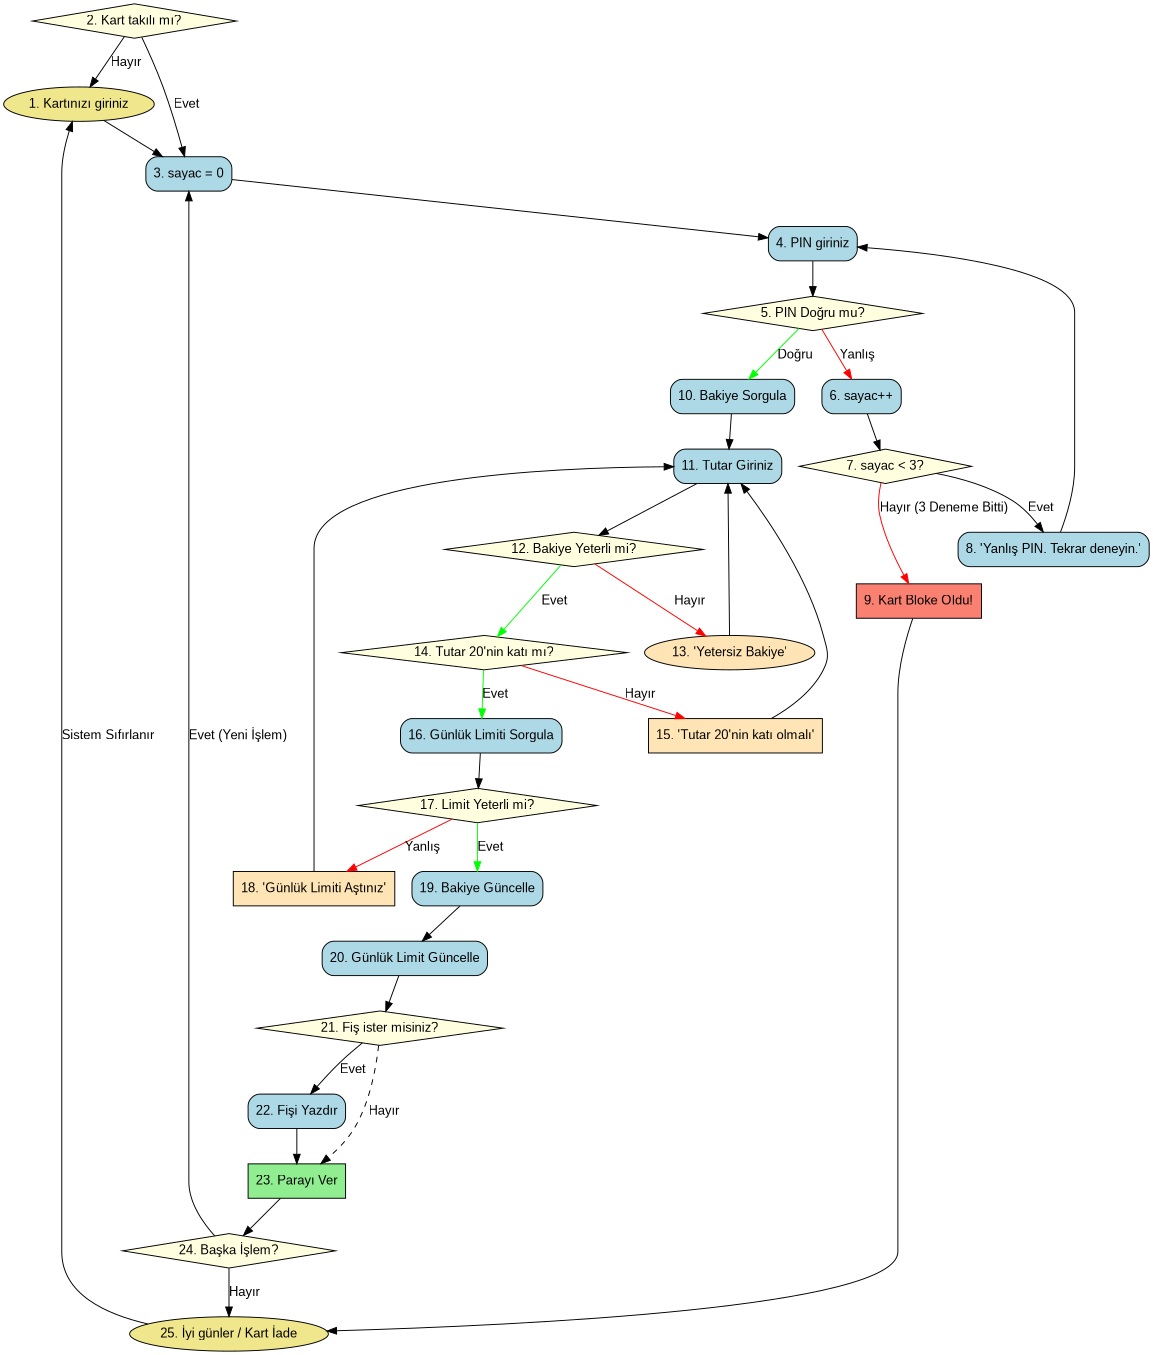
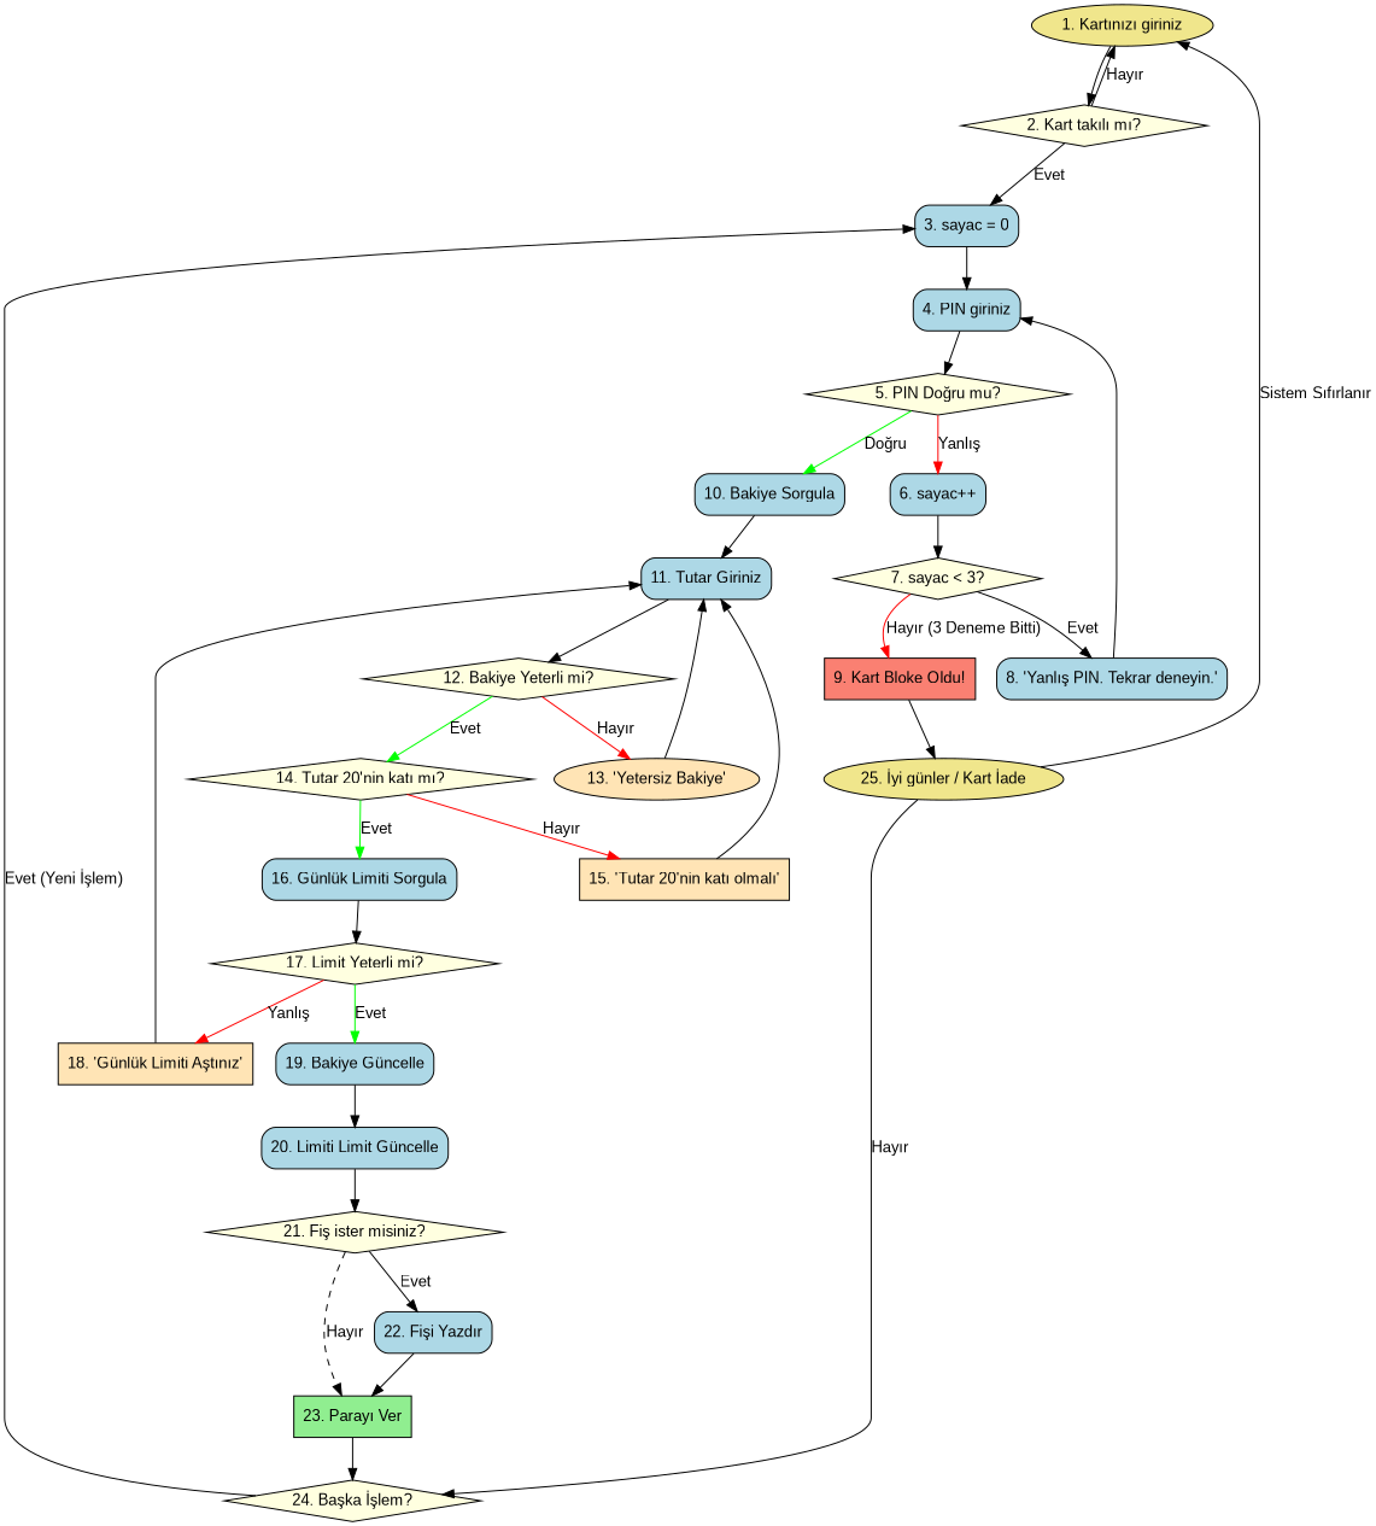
  digraph {
    rankdir=TB
    node [fillcolor=lightblue fontname=Arial shape=box style=filled]
    edge [fontname=Arial]
    n1 [fillcolor=khaki label="1. Kartınızı giriniz" shape=ellipse]
    n2 [fillcolor=lightyellow label="2. Kart takılı mı?" shape=diamond]
    n3 [label="3. sayac = 0" style="rounded,filled"]
    n4 [label="4. PIN giriniz" style="rounded,filled"]
    n5 [fillcolor=lightyellow label="5. PIN Doğru mu?" shape=diamond]
    n6 [label="6. sayac++" style="rounded,filled"]
    n7 [label="10. Bakiye Sorgula" style="rounded,filled"]
    n8 [fillcolor=lightyellow label="7. sayac < 3?" shape=diamond]
    n9 [label="11. Tutar Giriniz" style="rounded,filled"]
    n10 [label="8. 'Yanlış PIN. Tekrar deneyin.'" style="rounded,filled"]
    n11 [fillcolor=salmon label="9. Kart Bloke Oldu!"]
    n12 [fillcolor=khaki label="25. İyi günler / Kart İade" shape=ellipse]
    n13 [fillcolor=lightyellow label="12. Bakiye Yeterli mi?" shape=diamond]
    n14 [fillcolor=moccasin label="13. 'Yetersiz Bakiye'" shape=ellipse]
    n15 [fillcolor=lightyellow label="14. Tutar 20'nin katı mı?" shape=diamond]
    n16 [fillcolor=moccasin label="15. 'Tutar 20'nin katı olmalı'"]
    n17 [label="16. Günlük Limiti Sorgula" style="rounded,filled"]
    n18 [fillcolor=lightyellow label="17. Limit Yeterli mi?" shape=diamond]
    n19 [fillcolor=moccasin label="18. 'Günlük Limiti Aştınız'"]
    n20 [label="19. Bakiye Güncelle" style="rounded,filled"]
-   n21 [label="20. Günlük Limit Güncelle" style="rounded,filled"]
+   n21 [label="20. Limiti Limit Güncelle" style="rounded,filled"]
    n22 [fillcolor=lightyellow label="21. Fiş ister misiniz?" shape=diamond]
    n23 [label="22. Fişi Yazdır" style="rounded,filled"]
    n24 [fillcolor=lightgreen label="23. Parayı Ver"]
    n25 [fillcolor=lightyellow label="24. Başka İşlem?" shape=diamond]
-   n1 -> n3
+   n1 -> n2
    n2 -> n1 [label="Hayır"]
    n2 -> n3 [label=Evet]
    n3 -> n4
    n4 -> n5
    n5 -> n6 [color=red label="Yanlış"]
    n5 -> n7 [color=green label="Doğru"]
    n6 -> n8
    n7 -> n9
    n8 -> n10 [label=Evet]
    n8 -> n11 [color=red label="Hayır (3 Deneme Bitti)"]
    n9 -> n13
    n10 -> n4
    n11 -> n12
    n12 -> n1 [label="Sistem Sıfırlanır"]
    n13 -> n14 [color=red label="Hayır"]
    n13 -> n15 [color=green label=Evet]
    n14 -> n9
    n15 -> n16 [color=red label="Hayır"]
    n15 -> n17 [color=green label=Evet]
    n16 -> n9
    n17 -> n18
    n18 -> n19 [color=red label="Yanlış"]
    n18 -> n20 [color=green label=Evet]
    n19 -> n9
    n20 -> n21
    n21 -> n22
    n22 -> n23 [label=Evet]
    n22 -> n24 [label="Hayır" style=dashed]
    n23 -> n24
    n24 -> n25
    n25 -> n3 [label="Evet (Yeni İşlem)"]
-   n25 -> n12 [label="Hayır"]
+   n12 -> n25 [label="Hayır"]
  }
